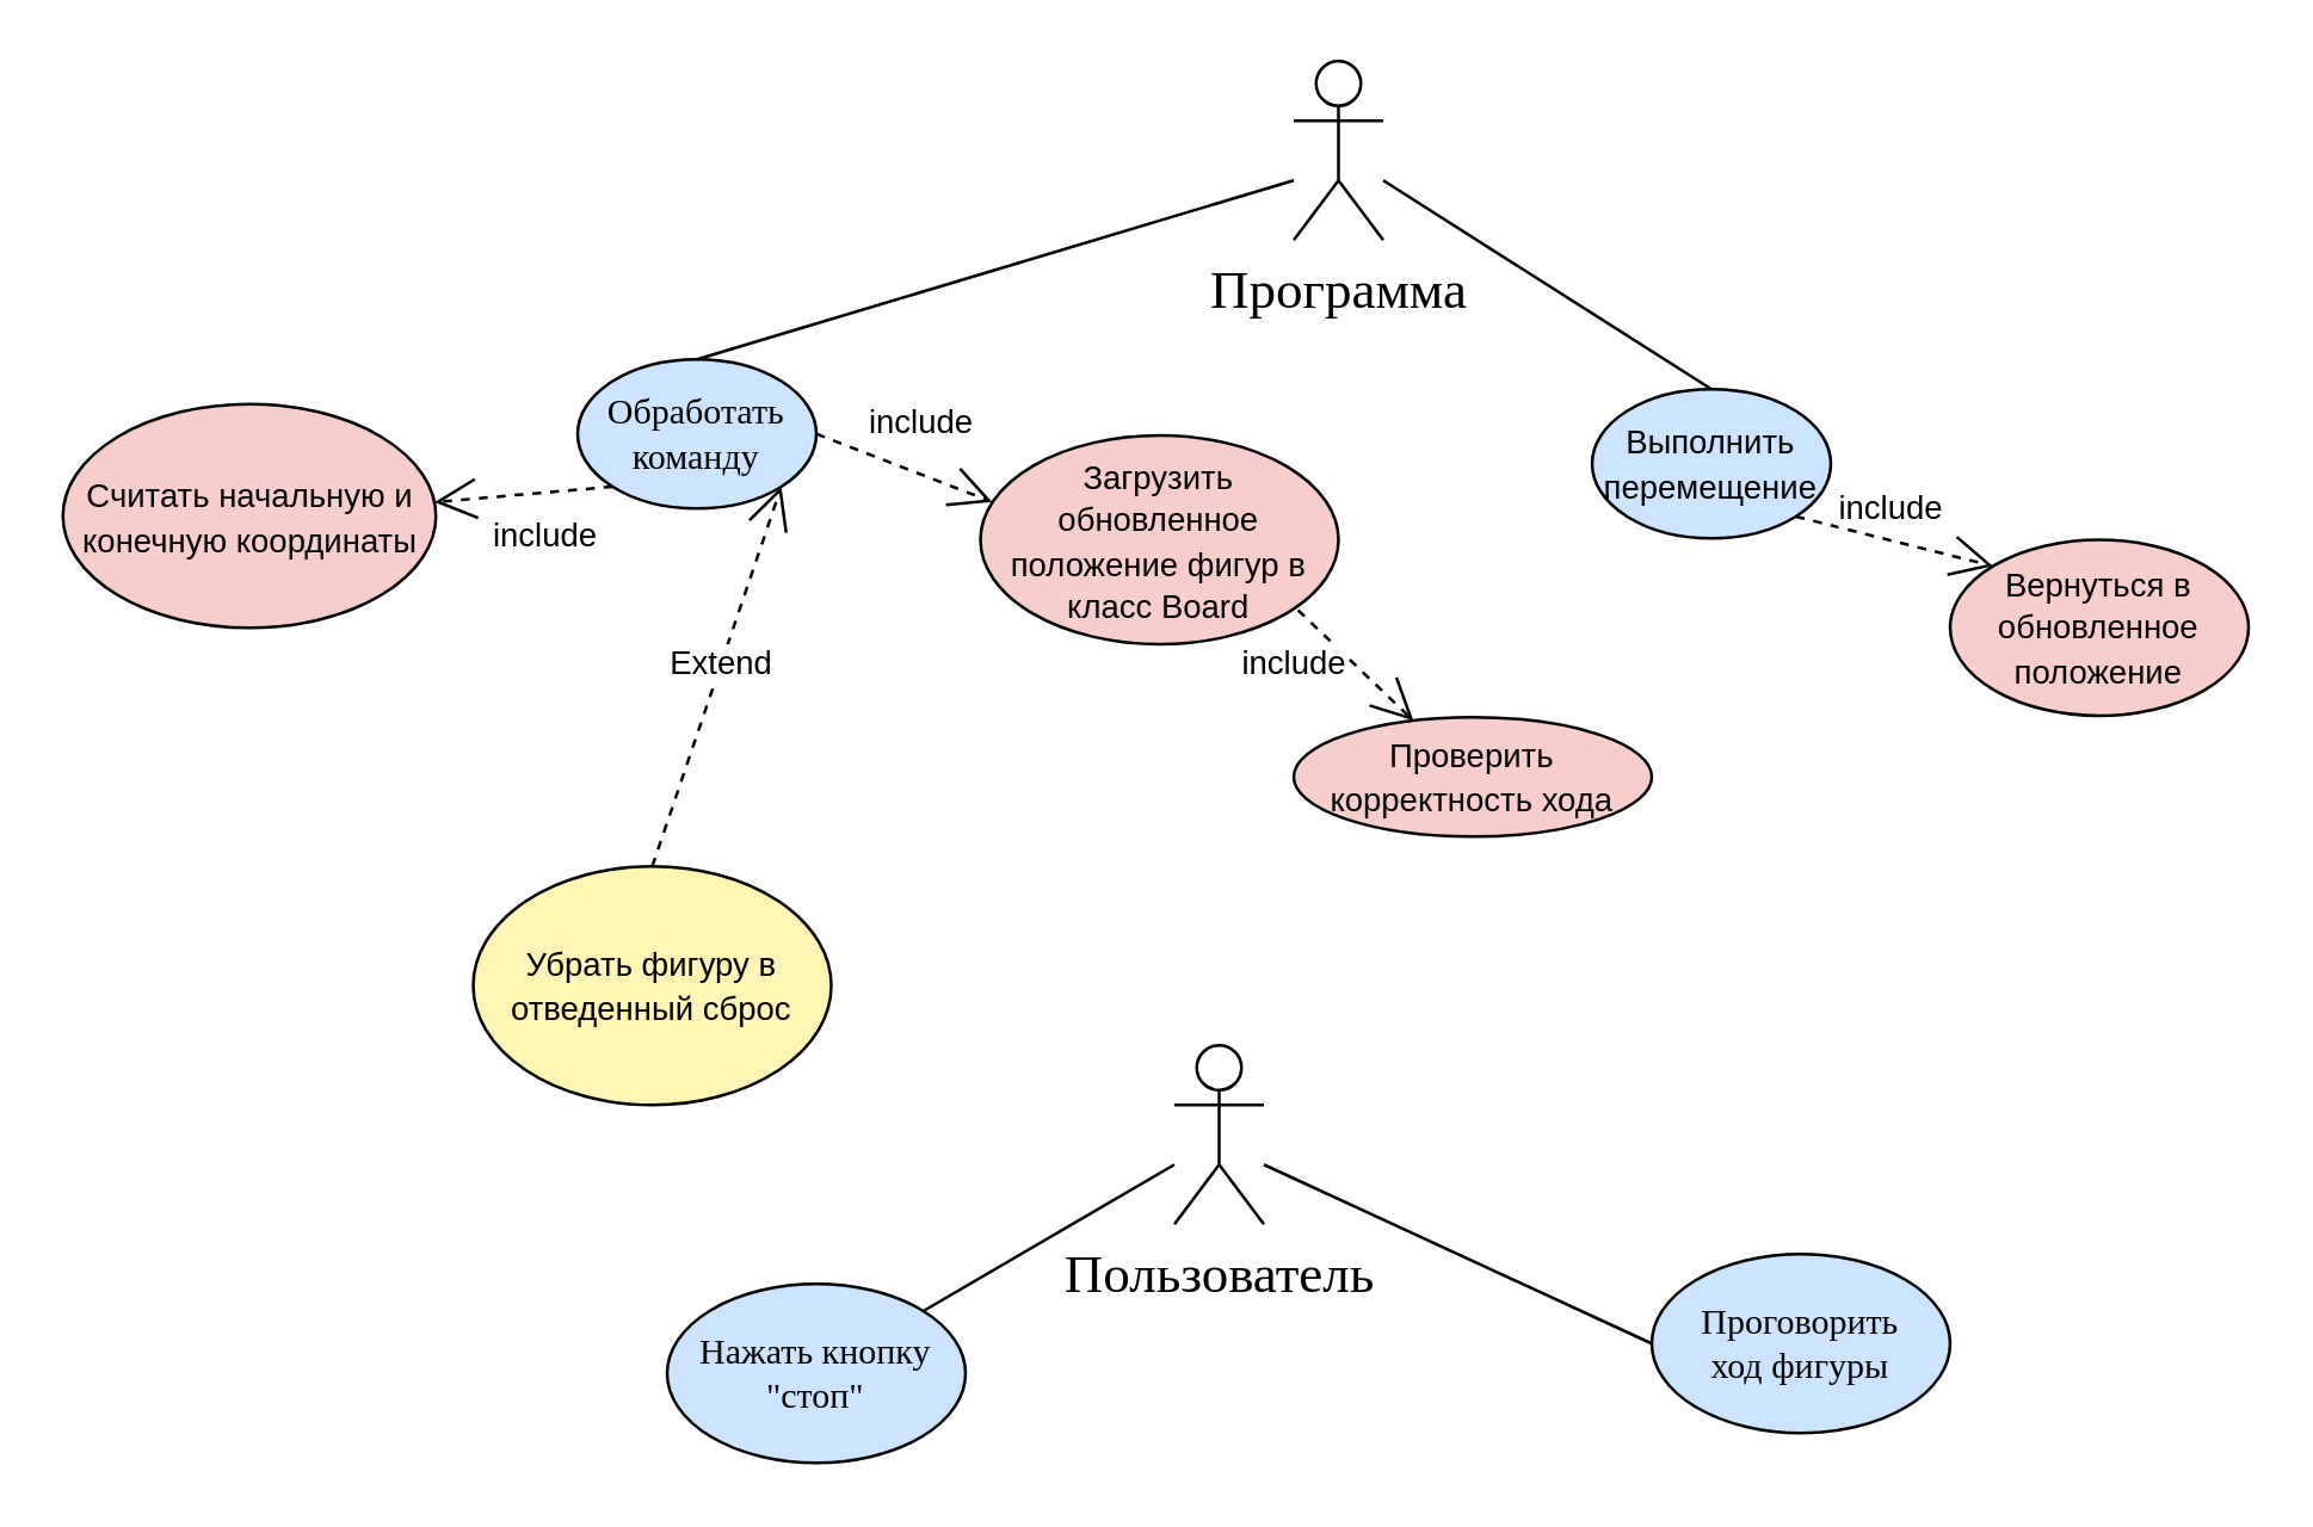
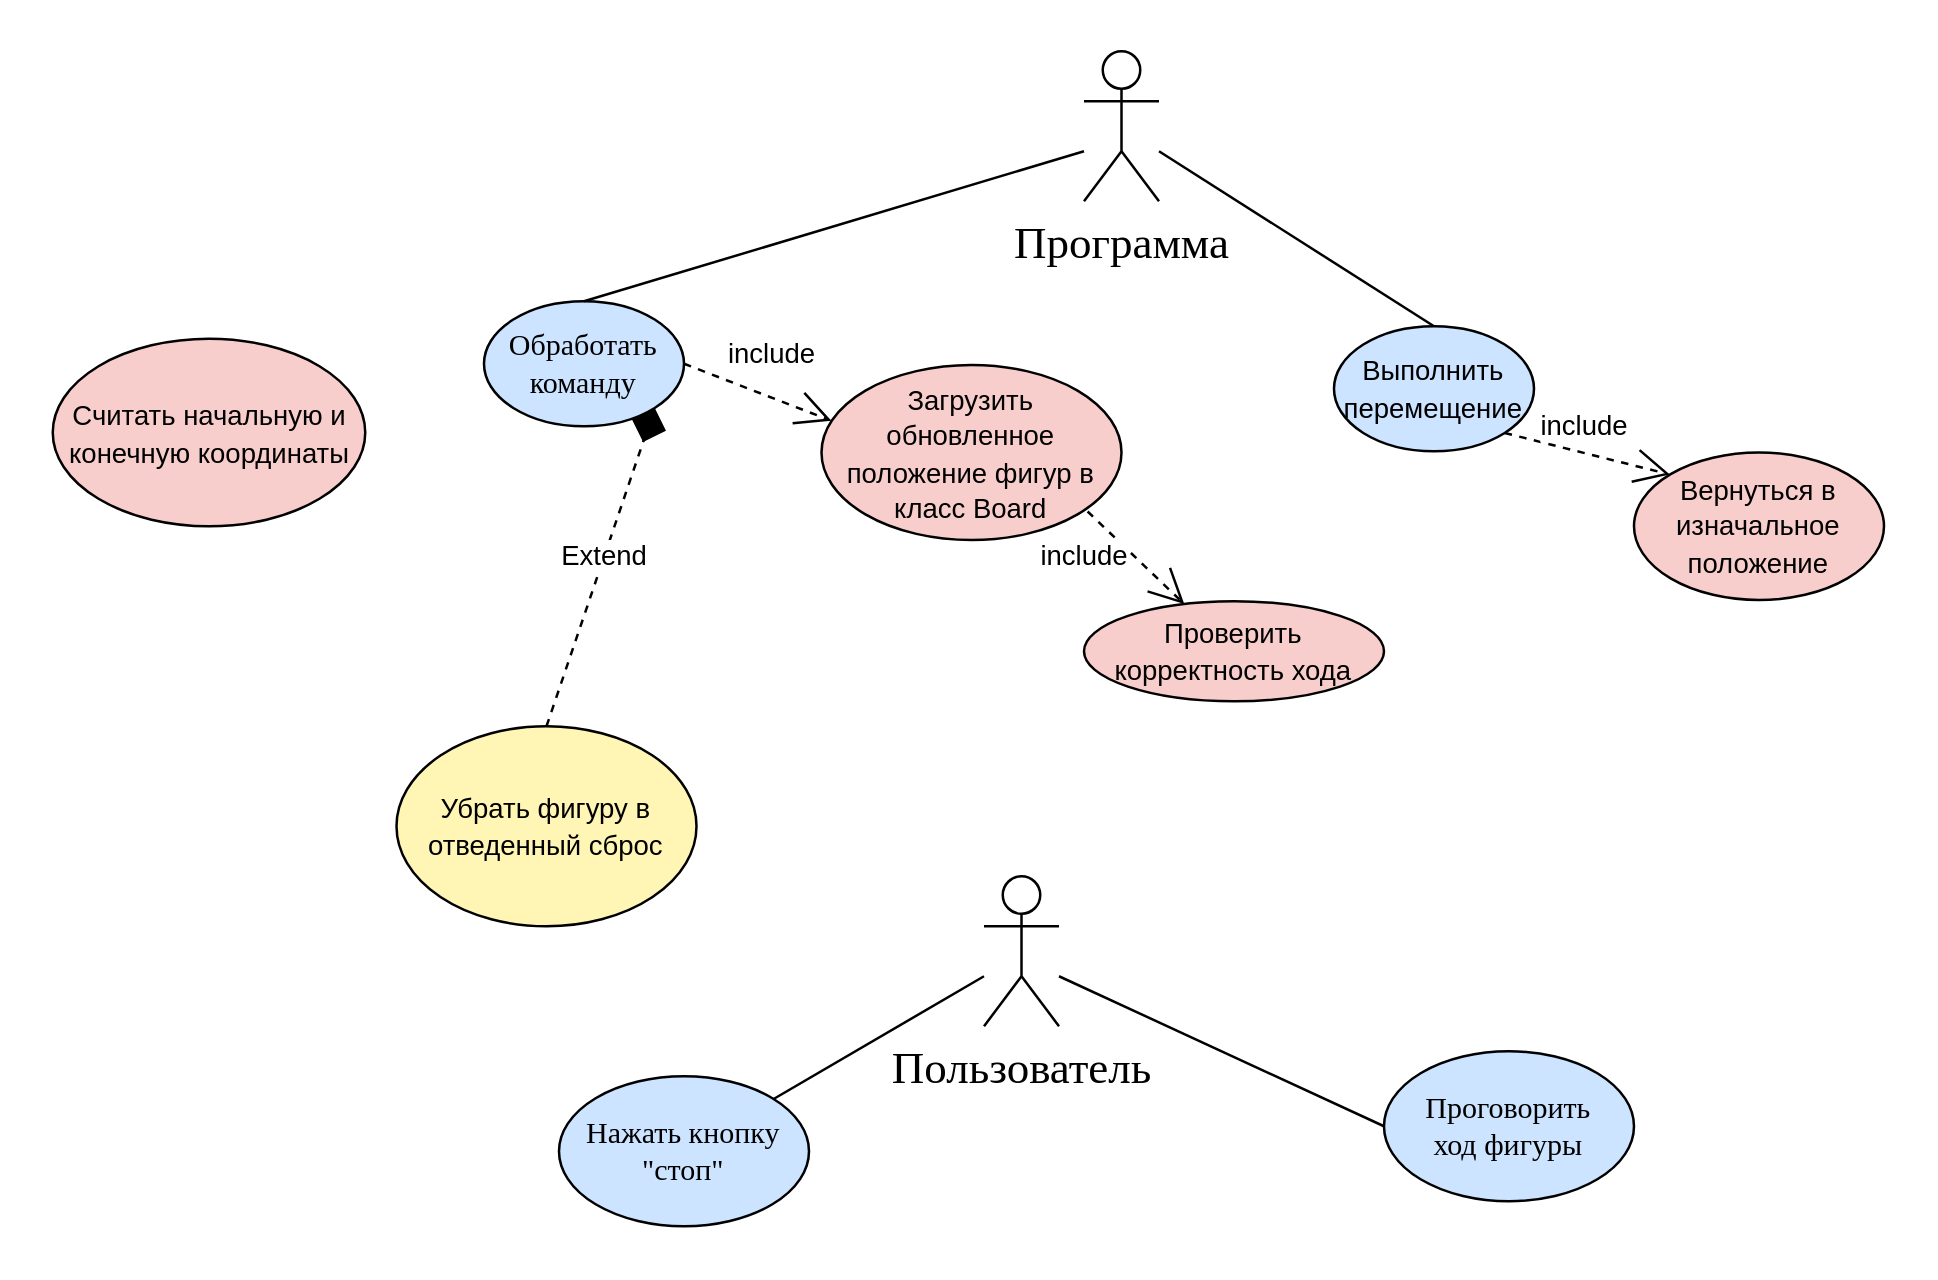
  <mxCell id="0" />
  <mxCell id="1" parent="0" />
  <mxCell id="2" value="&lt;font style=&quot;font-size: 18px&quot;&gt;Пользователь&lt;/font&gt;" style="shape=umlActor;verticalLabelPosition=bottom;labelBackgroundColor=#ffffff;verticalAlign=top;html=1;outlineConnect=0;strokeColor=#000000;fontFamily=Times New Roman;fontColor=#000000;" parent="1" vertex="1"><mxGeometry x="393" y="350" width="30" height="60" as="geometry" /></mxCell>
  <mxCell id="3" value="Проговорить ход&amp;nbsp;фигуры" style="ellipse;whiteSpace=wrap;html=1;fontFamily=Times New Roman;fillColor=#CCE4FF;" parent="1" vertex="1"><mxGeometry x="553" y="420" width="100" height="60" as="geometry" /></mxCell>
  <mxCell id="4" value="" style="endArrow=none;html=1;fontFamily=Times New Roman;fontColor=#000000;entryX=0;entryY=0.5;entryDx=0;entryDy=0;" parent="1" target="3" edge="1"><mxGeometry width="50" height="50" relative="1" as="geometry"><mxPoint x="423" y="390" as="sourcePoint" /><mxPoint x="113" y="450" as="targetPoint" /></mxGeometry></mxCell>
  <mxCell id="5" value="Нажать кнопку &quot;стоп&quot;" style="ellipse;whiteSpace=wrap;html=1;fontFamily=Times New Roman;fillColor=#CCE4FF;" parent="1" vertex="1"><mxGeometry x="223" y="430" width="100" height="60" as="geometry" /></mxCell>
  <mxCell id="6" value="" style="endArrow=none;html=1;fontFamily=Times New Roman;fontColor=#000000;fillColor=#CCE4FF;" parent="1" source="5" edge="1"><mxGeometry width="50" height="50" relative="1" as="geometry"><mxPoint x="53" y="500" as="sourcePoint" /><mxPoint x="393" y="390" as="targetPoint" /></mxGeometry></mxCell>
  <mxCell id="7" value="&lt;font style=&quot;font-size: 18px&quot;&gt;Программа&lt;/font&gt;" style="shape=umlActor;verticalLabelPosition=bottom;labelBackgroundColor=#ffffff;verticalAlign=top;html=1;outlineConnect=0;fontFamily=Times New Roman;" parent="1" vertex="1"><mxGeometry x="433" y="20" width="30" height="60" as="geometry" /></mxCell>
  <mxCell id="8" value="Обработать команду" style="ellipse;whiteSpace=wrap;html=1;fontFamily=Times New Roman;fillColor=#CCE4FF;" parent="1" vertex="1"><mxGeometry x="193" y="120" width="80" height="50" as="geometry" /></mxCell>
  <mxCell id="9" value="" style="endArrow=none;html=1;fontFamily=Times New Roman;fontColor=#000000;entryX=0.5;entryY=0;entryDx=0;entryDy=0;" parent="1" target="8" edge="1"><mxGeometry width="50" height="50" relative="1" as="geometry"><mxPoint x="433" y="60" as="sourcePoint" /><mxPoint x="103" y="450" as="targetPoint" /></mxGeometry></mxCell>
  <mxCell id="10" value="&lt;font style=&quot;font-size: 11px&quot;&gt;Считать начальную и конечную координаты&lt;/font&gt;" style="ellipse;whiteSpace=wrap;html=1;fillColor=#F8CECC;" vertex="1" parent="1"><mxGeometry x="20.5" y="135" width="125" height="75" as="geometry" /></mxCell>
- <mxCell id="11" value="include" style="endArrow=open;endSize=12;dashed=1;html=1;exitX=0;exitY=1;exitDx=0;exitDy=0;" edge="1" parent="1" source="8" target="10"><mxGeometry x="-0.189" y="13" width="160" relative="1" as="geometry"><mxPoint x="413" y="240" as="sourcePoint" /><mxPoint x="614.824" y="123.545" as="targetPoint" /><Array as="points" /><mxPoint y="1" as="offset" /></mxGeometry></mxCell>
  <mxCell id="12" value="" style="endArrow=none;html=1;exitX=0.5;exitY=0;exitDx=0;exitDy=0;" edge="1" parent="1" source="13"><mxGeometry width="50" height="50" relative="1" as="geometry"><mxPoint x="563" y="170" as="sourcePoint" /><mxPoint x="463" y="60" as="targetPoint" /></mxGeometry></mxCell>
  <mxCell id="13" value="&lt;font style=&quot;font-size: 11px&quot;&gt;Выполнить перемещение&lt;/font&gt;" style="ellipse;whiteSpace=wrap;html=1;fillColor=#CCE4FF;" vertex="1" parent="1"><mxGeometry x="533" y="130" width="80" height="50" as="geometry" /></mxCell>
- <mxCell id="14" value="Extend" style="endArrow=open;endSize=12;dashed=1;html=1;entryX=1;entryY=1;entryDx=0;entryDy=0;exitX=0.5;exitY=0;exitDx=0;exitDy=0;" edge="1" parent="1" source="15" target="8"><mxGeometry x="0.072" y="-1" width="160" relative="1" as="geometry"><mxPoint x="573" y="390" as="sourcePoint" /><mxPoint x="454" y="211" as="targetPoint" /><Array as="points" /><mxPoint x="-1" as="offset" /></mxGeometry></mxCell>
+ <mxCell id="14" value="Extend" style="endArrow=diamond;endSize=12;dashed=1;html=1;entryX=1;entryY=1;entryDx=0;entryDy=0;exitX=0.5;exitY=0;exitDx=0;exitDy=0;" edge="1" parent="1" source="15" target="8"><mxGeometry x="0.072" y="-1" width="160" relative="1" as="geometry"><mxPoint x="573" y="390" as="sourcePoint" /><mxPoint x="454" y="211" as="targetPoint" /><Array as="points" /><mxPoint x="-1" as="offset" /></mxGeometry></mxCell>
  <mxCell id="15" value="&lt;font style=&quot;font-size: 11px&quot;&gt;Убрать фигуру в отведенный сброс&lt;/font&gt;" style="ellipse;whiteSpace=wrap;html=1;fillColor=#FFF5B5;" vertex="1" parent="1"><mxGeometry x="158" y="290" width="120" height="80" as="geometry" /></mxCell>
  <mxCell id="16" value="&lt;span style=&quot;font-size: 11px&quot;&gt;Загрузить обновленное положение фигур в класс Board&lt;/span&gt;" style="ellipse;whiteSpace=wrap;html=1;fillColor=#F8CECC;" vertex="1" parent="1"><mxGeometry x="328" y="145.5" width="120" height="70" as="geometry" /></mxCell>
  <mxCell id="17" value="include" style="endArrow=open;endSize=12;dashed=1;html=1;entryX=0.033;entryY=0.319;entryDx=0;entryDy=0;exitX=1;exitY=0.5;exitDx=0;exitDy=0;entryPerimeter=0;" edge="1" parent="1" source="8" target="16"><mxGeometry x="-0.016" y="16" width="160" relative="1" as="geometry"><mxPoint x="396.172" y="196.457" as="sourcePoint" /><mxPoint x="358" y="170" as="targetPoint" /><Array as="points" /><mxPoint as="offset" /></mxGeometry></mxCell>
- <mxCell id="18" value="&lt;font style=&quot;font-size: 11px&quot;&gt;Вернуться в обновленное положение&lt;/font&gt;" style="ellipse;whiteSpace=wrap;html=1;fillColor=#F8CECC;" vertex="1" parent="1"><mxGeometry x="653" y="180.5" width="100" height="59" as="geometry" /></mxCell>
+ <mxCell id="18" value="&lt;font style=&quot;font-size: 11px&quot;&gt;Вернуться в изначальное положение&lt;/font&gt;" style="ellipse;whiteSpace=wrap;html=1;fillColor=#F8CECC;" vertex="1" parent="1"><mxGeometry x="653" y="180.5" width="100" height="59" as="geometry" /></mxCell>
  <mxCell id="19" value="include" style="endArrow=open;endSize=12;dashed=1;html=1;entryX=0;entryY=0;entryDx=0;entryDy=0;exitX=1;exitY=1;exitDx=0;exitDy=0;" edge="1" parent="1" source="13" target="18"><mxGeometry x="-0.119" y="10" width="160" relative="1" as="geometry"><mxPoint x="416.172" y="216.457" as="sourcePoint" /><mxPoint x="378" y="190" as="targetPoint" /><Array as="points" /><mxPoint as="offset" /></mxGeometry></mxCell>
  <mxCell id="20" value="include" style="endArrow=open;endSize=12;dashed=1;html=1;exitX=0.887;exitY=0.837;exitDx=0;exitDy=0;exitPerimeter=0;" edge="1" parent="1" source="16" target="21"><mxGeometry x="-0.596" y="-14" width="160" relative="1" as="geometry"><mxPoint x="426.172" y="226.457" as="sourcePoint" /><mxPoint x="663" y="300" as="targetPoint" /><Array as="points" /><mxPoint as="offset" /></mxGeometry></mxCell>
  <mxCell id="21" value="&lt;font style=&quot;font-size: 11px&quot;&gt;Проверить корректность хода&lt;/font&gt;" style="ellipse;whiteSpace=wrap;html=1;fillColor=#F8CECC;" vertex="1" parent="1"><mxGeometry x="433" y="240" width="120" height="40" as="geometry" /></mxCell>
